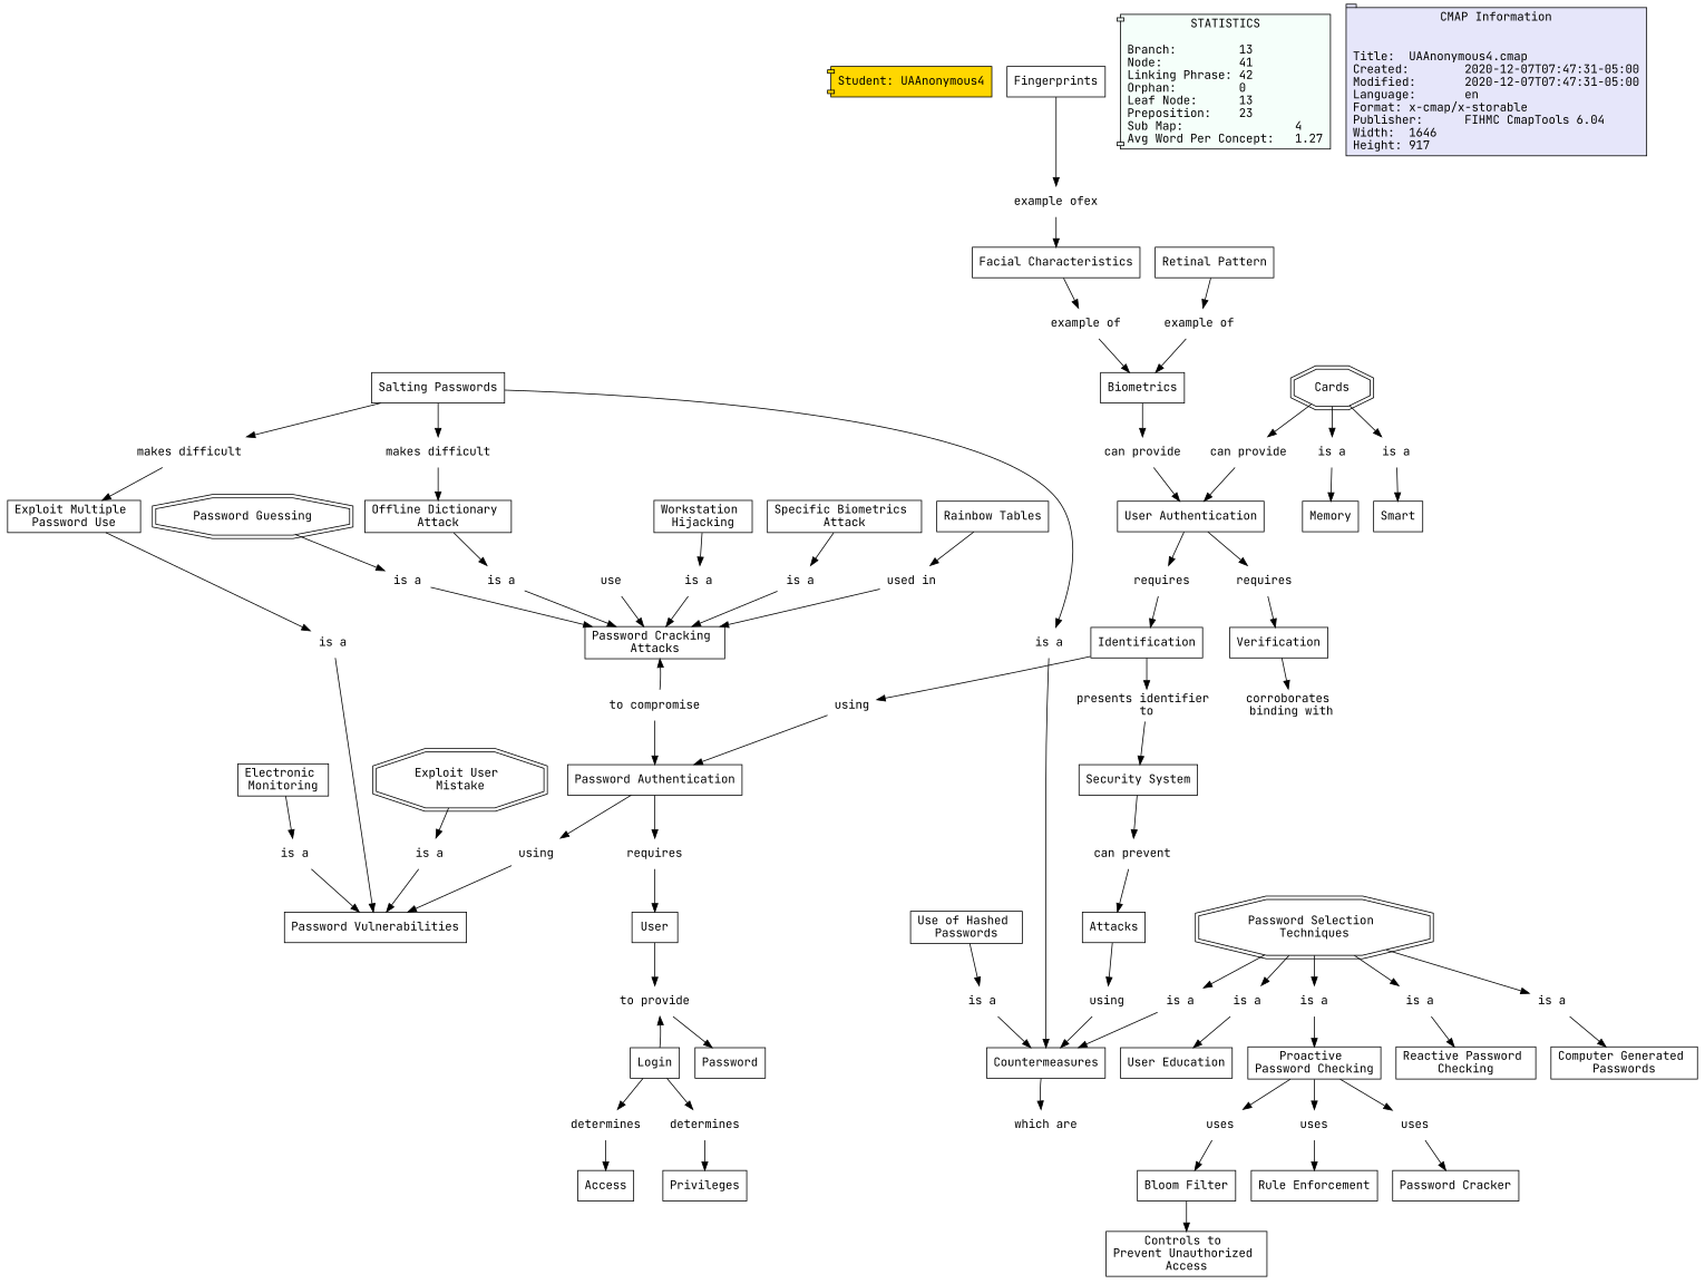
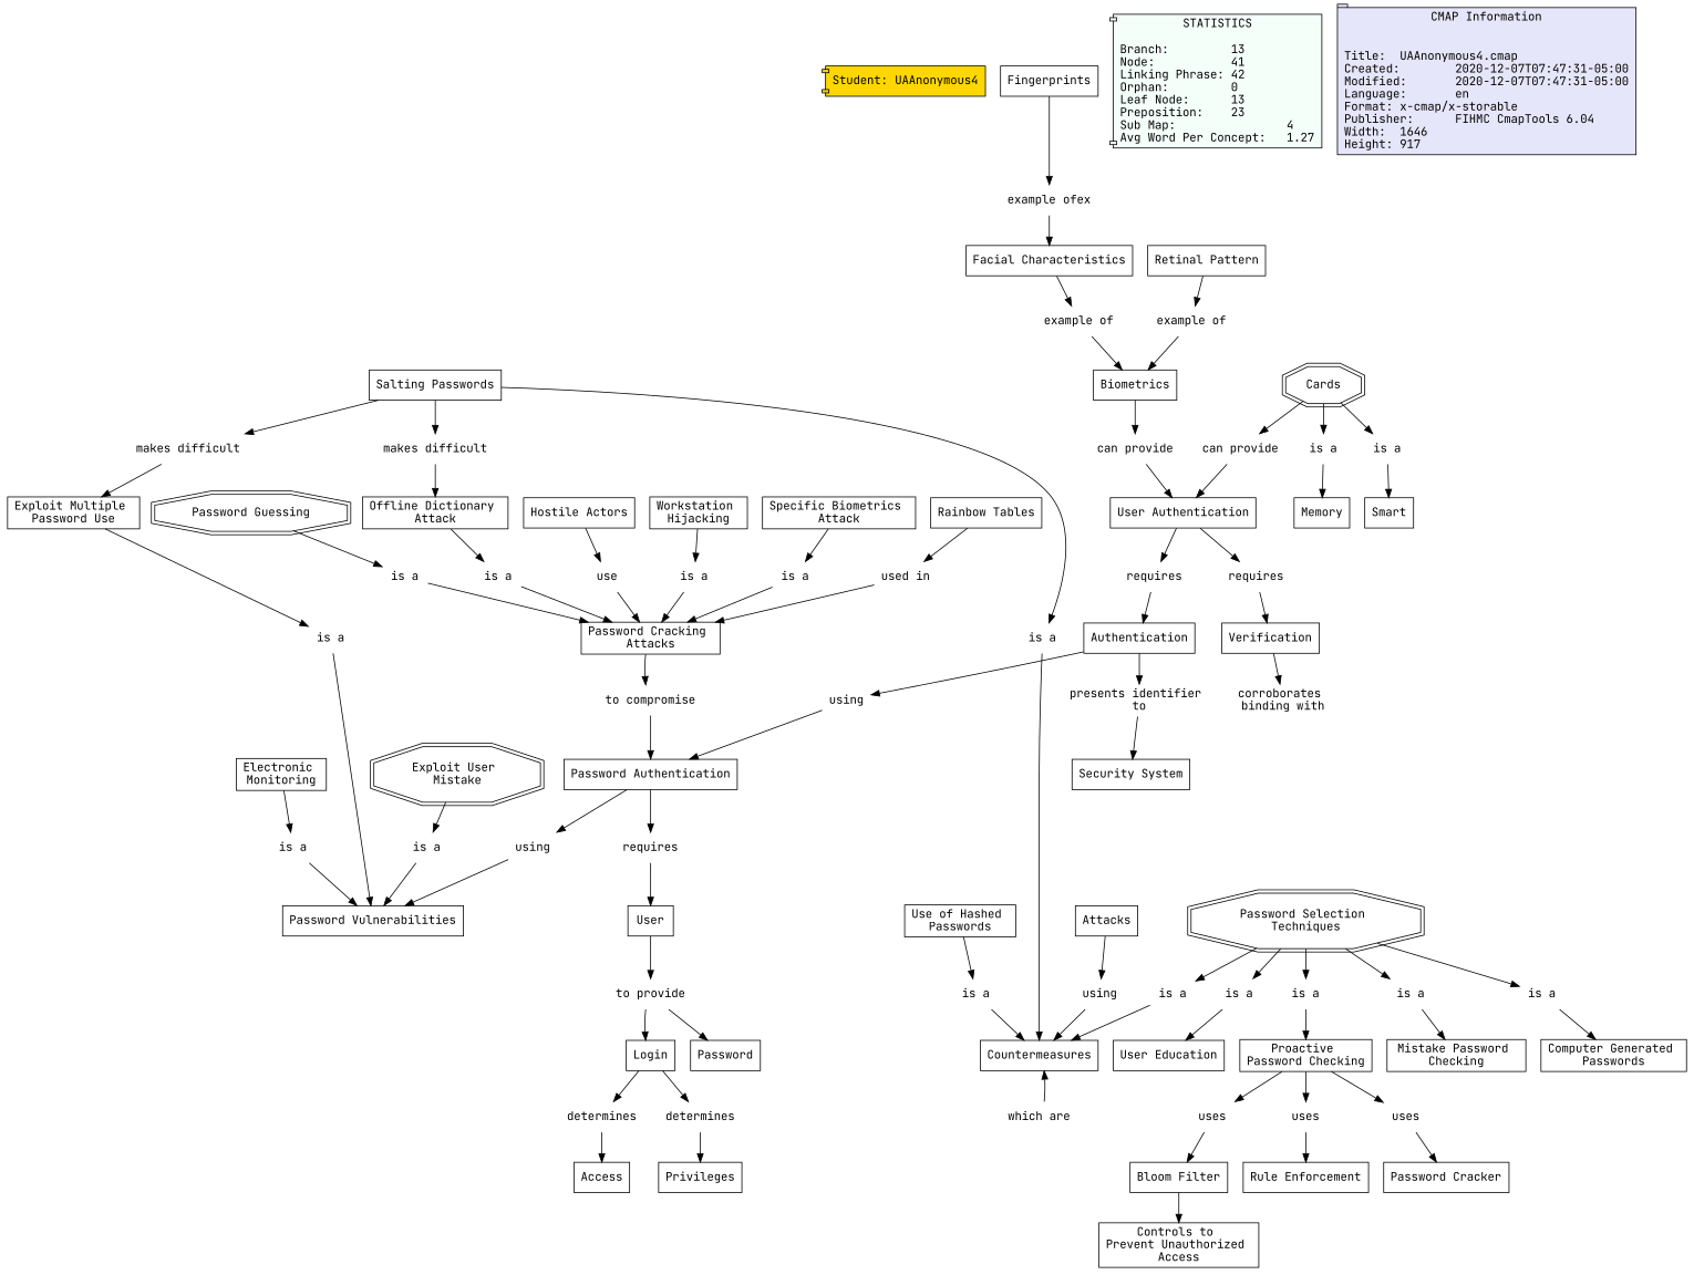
  digraph {
    fontname="JetBrains Mono"
    node [fontname="JetBrains Mono" shape=none style=filled]
    edge [constraint=true fontname="JetBrains Mono"]
    n1 [fillcolor=gold label="Student: UAAnonymous4" shape=component]
    n2 [label="is a" style=""]
    n3 [fillcolor=white label="Password Vulnerabilities\n" shape=rect]
    n4 [label=requires style=""]
-   n5 [fillcolor=white label=Identification shape=rect]
+   n5 [fillcolor=white label=Authentication shape=rect]
    n6 [label="presents identifier \nto" style=""]
    n7 [label=using style=""]
    n8 [fillcolor=white label="Security System\n" shape=rect]
    n9 [fillcolor=white label="Password Authentication\n" shape=rect]
    n10 [label="which are" style=""]
    n11 [fillcolor=white label="Controls to \nPrevent Unauthorized \nAccess" shape=rect]
    n12 [fillcolor=white label="Salting Passwords\n" shape=rect]
    n13 [label="makes difficult\n" style=""]
    n14 [label="is a" style=""]
    n15 [label="makes difficult\n" style=""]
    n16 [fillcolor=white label="Offline Dictionary \nAttack" shape=rect]
    n17 [fillcolor=white label=Countermeasures shape=rect]
    n18 [fillcolor=white label="Exploit Multiple \nPassword Use\n" shape=rect]
    n19 [label="is a" style=""]
    n20 [fillcolor=white label="Proactive \nPassword Checking\n" shape=rect]
    n21 [label=uses style=""]
    n22 [label=uses style=""]
    n23 [label=uses style=""]
    n24 [fillcolor=white label="Bloom Filter\n" shape=rect]
    n25 [fillcolor=white label="Rule Enforcement\n" shape=rect]
    n26 [fillcolor=white label="Password Cracker\n" shape=rect]
    n27 [fillcolor=white label="Password Cracking \nAttacks" shape=rect]
    n28 [label="is a" style=""]
    n29 [fillcolor=white label=Verification shape=rect]
    n30 [label="corroborates \nbinding with\n" style=""]
-   n31 [label="can prevent\n" style=""]
    n32 [label=requires style=""]
    n33 [label="example ofex\n" style=""]
    n34 [fillcolor=white label="Facial Characteristics\n" shape=rect]
    n35 [fillcolor=white label=Biometrics shape=rect]
    n36 [label="can provide\n" style=""]
    n37 [fillcolor=white label="User Authentication\n" shape=rect]
+   n38 [fillcolor=white label="Hostile Actors\n" shape=rect]
    n39 [label=use style=""]
    n40 [label="to compromise\n" style=""]
    n41 [fillcolor=white label="Workstation \nHijacking" shape=rect]
    n42 [label="is a" style=""]
    n43 [label="is a" style=""]
-   n44 [fillcolor=white label="Reactive Password \nChecking" shape=rect]
+   n44 [fillcolor=white label="Mistake Password \nChecking" shape=rect]
    n45 [fillcolor=white label=Attacks shape=rect]
    n46 [label=using style=""]
    n47 [fillcolor=white label=Cards shape=doubleoctagon]
    n48 [label="can provide\n" style=""]
    n49 [label="is a" style=""]
    n50 [label="is a" style=""]
    n51 [fillcolor=white label=Memory shape=rect]
    n52 [fillcolor=white label=Smart shape=rect]
    n53 [label="is a" style=""]
    n54 [fillcolor=white label="Computer Generated \nPasswords" shape=rect]
    n55 [fillcolor=white label="Use of Hashed \nPasswords" shape=rect]
    n56 [label="is a" style=""]
    n57 [label="is a" style=""]
    n58 [fillcolor=white label="Password Selection \nTechniques" shape=doubleoctagon]
    n59 [label="is a" style=""]
    n60 [label="is a" style=""]
    n61 [fillcolor=white label="User Education\n" shape=rect]
    n62 [fillcolor=white label="Specific Biometrics \nAttack" shape=rect]
    n63 [label="is a" style=""]
    n64 [fillcolor=white label=Login shape=rect]
    n65 [label=determines style=""]
    n66 [label=determines style=""]
    n67 [fillcolor=white label=Access shape=rect]
    n68 [fillcolor=white label=Privileges shape=rect]
    n69 [label=using style=""]
    n70 [label=requires style=""]
    n71 [fillcolor=white label=User shape=rect]
    n72 [fillcolor=white label=Fingerprints shape=rect]
    n73 [label="example of\n" style=""]
    n74 [label="to provide\n" style=""]
    n75 [fillcolor=white label=Password shape=rect]
    n76 [fillcolor=white label="Retinal Pattern\n" shape=rect]
    n77 [label="example of\n" style=""]
    n78 [label="is a" style=""]
    n79 [label="used in" style=""]
    n80 [fillcolor=white label="Rainbow Tables\n" shape=rect]
    n81 [fillcolor=white label="Exploit User \nMistake" shape=doubleoctagon]
    n82 [fillcolor=white label="Electronic \nMonitoring" shape=rect]
    n83 [fillcolor=white label="Password Guessing\n" shape=doubleoctagon]
    n84 [label="is a" style=""]
    n85 [Gsplines=true fillcolor="#F5FFFA" label="STATISTICS\n\lBranch:		13\lNode:		41\lLinking Phrase:	42\lOrphan:		0\lLeaf Node:	13\lPreposition:	23\lSub Map:		4\lAvg Word Per Concept:	1.27\l" shape=component]
    n86 [Gsplines=true fillcolor="#E6E6FA" label="CMAP Information\n\n\lTitle:	UAAnonymous4.cmap\lCreated:	2020-12-07T07:47:31-05:00\lModified:	2020-12-07T07:47:31-05:00\lLanguage:	en\lFormat:	x-cmap/x-storable\lPublisher:	FIHMC CmapTools 6.04\lWidth:	1646\lHeight:	917\l" shape=tab]
    n2 -> n3
    n4 -> n5
    n5 -> n6
    n5 -> n7
    n6 -> n8
    n7 -> n9
-   n8 -> n31
    n9 -> n69
    n9 -> n70
    n12 -> n13
    n12 -> n14
    n12 -> n15
    n13 -> n16
    n14 -> n17
    n15 -> n18
    n16 -> n19
-   n17 -> n10
+   n10 -> n17
    n18 -> n2
    n19 -> n27
    n20 -> n21
    n20 -> n22
    n20 -> n23
    n21 -> n24
    n22 -> n25
    n23 -> n26
    n24 -> n11
-   n40 -> n27
+   n27 -> n40
    n28 -> n3
    n29 -> n30
-   n31 -> n45
    n32 -> n29
    n33 -> n34
    n34 -> n73
    n35 -> n36
    n36 -> n37
    n37 -> n4
    n37 -> n32
+   n38 -> n39
    n39 -> n27
    n40 -> n9
    n41 -> n42
    n42 -> n27
    n43 -> n44
    n45 -> n46
    n46 -> n17
    n47 -> n48
    n47 -> n49
    n47 -> n50
    n48 -> n37
    n49 -> n51
    n50 -> n52
    n53 -> n54
    n55 -> n56
    n56 -> n17
    n57 -> n17
    n58 -> n43
    n58 -> n53
    n58 -> n57
    n58 -> n59
    n58 -> n60
    n59 -> n61
    n60 -> n20
    n62 -> n63
    n63 -> n27
    n64 -> n65
    n64 -> n66
    n65 -> n67
    n66 -> n68
    n69 -> n3
    n70 -> n71
    n71 -> n74
    n72 -> n33
    n73 -> n35
-   n64 -> n74
+   n74 -> n64
    n74 -> n75
    n76 -> n77
    n77 -> n35
    n78 -> n3
    n79 -> n27
    n80 -> n79
    n81 -> n78
    n82 -> n28
    n83 -> n84
    n84 -> n27
  }
